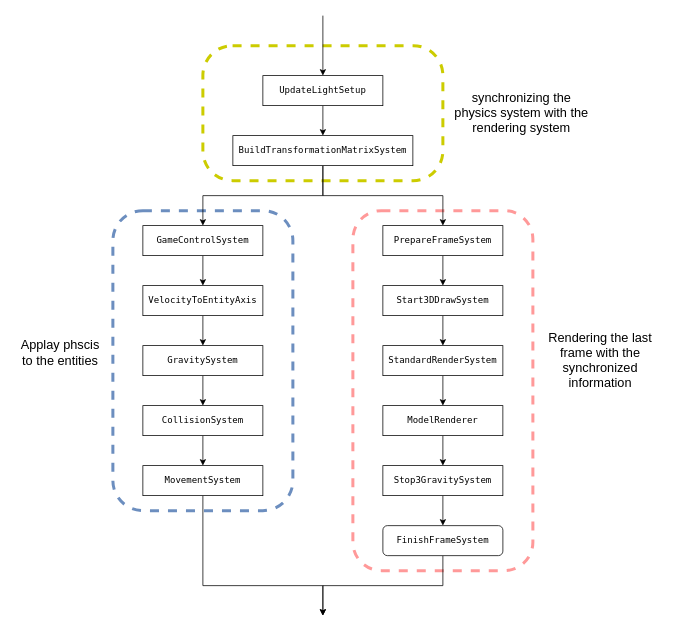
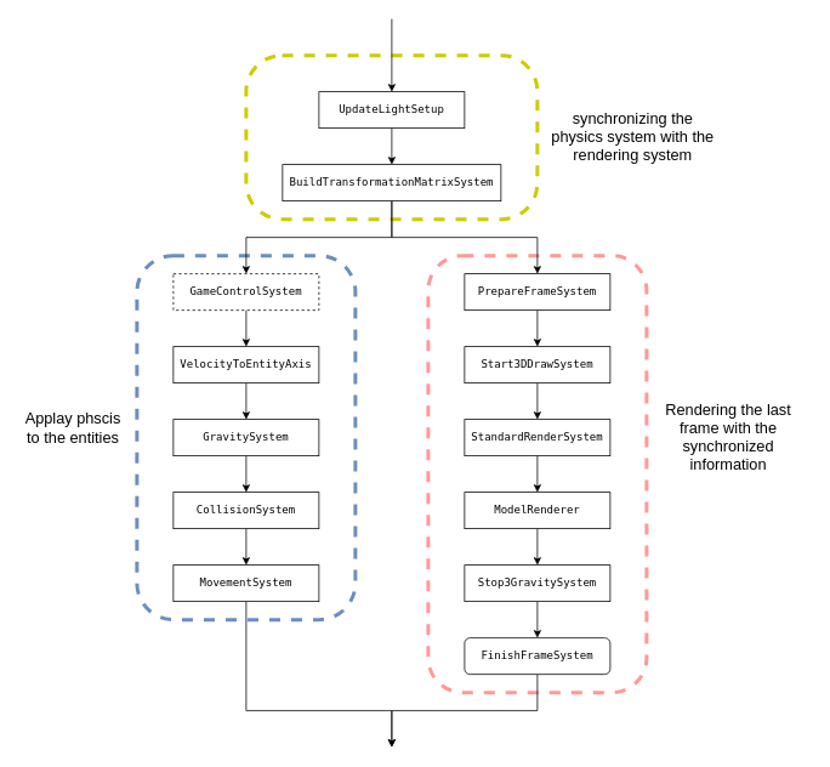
  <mxCell id="0" />
  <mxCell id="1" parent="0" />
  <mxCell id="2" value="" style="rounded=1;whiteSpace=wrap;html=1;dashed=1;strokeColor=#CCCC00;strokeWidth=4;fillColor=none;arcSize=22;" vertex="1" parent="1"><mxGeometry x="270" y="60" width="320" height="180" as="geometry" /></mxCell>
  <mxCell id="3" value="" style="rounded=1;whiteSpace=wrap;html=1;absoluteArcSize=1;arcSize=76;strokeWidth=4;dashed=1;fillColor=none;strokeColor=#FF9999;" vertex="1" parent="1"><mxGeometry x="470" y="280" width="240" height="480" as="geometry" /></mxCell>
  <mxCell id="4" value="" style="rounded=1;whiteSpace=wrap;html=1;absoluteArcSize=1;arcSize=80;strokeWidth=4;fillColor=none;strokeColor=#6c8ebf;dashed=1;perimeterSpacing=10;" vertex="1" parent="1"><mxGeometry x="150" y="280" width="240" height="400" as="geometry" /></mxCell>
  <mxCell id="5" style="edgeStyle=orthogonalEdgeStyle;rounded=0;orthogonalLoop=1;jettySize=auto;html=1;entryX=0.5;entryY=0;entryDx=0;entryDy=0;" edge="1" parent="1" source="6" target="8"><mxGeometry relative="1" as="geometry" /></mxCell>
- <mxCell id="6" value="&lt;code&gt;GameControlSystem&lt;/code&gt;" style="rounded=0;whiteSpace=wrap;html=1;" vertex="1" parent="1"><mxGeometry x="190" y="300" width="160" height="40" as="geometry" /></mxCell>
+ <mxCell id="6" value="&lt;code&gt;GameControlSystem&lt;/code&gt;" style="rounded=0;whiteSpace=wrap;html=1;dashed=1;" vertex="1" parent="1"><mxGeometry x="190" y="300" width="160" height="40" as="geometry" /></mxCell>
  <mxCell id="7" style="edgeStyle=orthogonalEdgeStyle;rounded=0;orthogonalLoop=1;jettySize=auto;html=1;entryX=0.5;entryY=0;entryDx=0;entryDy=0;" edge="1" parent="1" source="8" target="10"><mxGeometry relative="1" as="geometry" /></mxCell>
  <mxCell id="8" value="&lt;code&gt;VelocityToEntityAxis&lt;/code&gt;" style="rounded=0;whiteSpace=wrap;html=1;" vertex="1" parent="1"><mxGeometry x="190" y="380" width="160" height="40" as="geometry" /></mxCell>
  <mxCell id="9" style="edgeStyle=orthogonalEdgeStyle;rounded=0;orthogonalLoop=1;jettySize=auto;html=1;entryX=0.5;entryY=0;entryDx=0;entryDy=0;" edge="1" parent="1" source="10" target="12"><mxGeometry relative="1" as="geometry" /></mxCell>
  <mxCell id="10" value="&lt;code&gt;GravitySystem&lt;/code&gt;" style="rounded=0;whiteSpace=wrap;html=1;" vertex="1" parent="1"><mxGeometry x="190" y="460" width="160" height="40" as="geometry" /></mxCell>
  <mxCell id="11" style="edgeStyle=orthogonalEdgeStyle;rounded=0;orthogonalLoop=1;jettySize=auto;html=1;entryX=0.5;entryY=0;entryDx=0;entryDy=0;" edge="1" parent="1" source="12" target="14"><mxGeometry relative="1" as="geometry" /></mxCell>
  <mxCell id="12" value="&lt;code&gt;CollisionSystem&lt;/code&gt;" style="rounded=0;whiteSpace=wrap;html=1;" vertex="1" parent="1"><mxGeometry x="190" y="540" width="160" height="40" as="geometry" /></mxCell>
  <mxCell id="13" style="edgeStyle=orthogonalEdgeStyle;rounded=0;orthogonalLoop=1;jettySize=auto;html=1;" edge="1" parent="1" source="14"><mxGeometry relative="1" as="geometry"><mxPoint x="430" y="820" as="targetPoint" /><Array as="points"><mxPoint x="270" y="780" /><mxPoint x="430" y="780" /></Array></mxGeometry></mxCell>
  <mxCell id="14" value="&lt;code&gt;MovementSystem&lt;/code&gt;" style="rounded=0;whiteSpace=wrap;html=1;" vertex="1" parent="1"><mxGeometry x="190" y="620" width="160" height="40" as="geometry" /></mxCell>
  <mxCell id="15" style="edgeStyle=orthogonalEdgeStyle;rounded=0;orthogonalLoop=1;jettySize=auto;html=1;entryX=0.5;entryY=0;entryDx=0;entryDy=0;" edge="1" parent="1" source="16" target="19"><mxGeometry relative="1" as="geometry" /></mxCell>
  <mxCell id="16" value="&lt;code&gt;UpdateLightSetup&lt;/code&gt;" style="rounded=0;whiteSpace=wrap;html=1;" vertex="1" parent="1"><mxGeometry x="350" y="100" width="160" height="40" as="geometry" /></mxCell>
  <mxCell id="17" style="edgeStyle=orthogonalEdgeStyle;rounded=0;orthogonalLoop=1;jettySize=auto;html=1;entryX=0.5;entryY=0;entryDx=0;entryDy=0;" edge="1" parent="1" source="19" target="6"><mxGeometry relative="1" as="geometry" /></mxCell>
  <mxCell id="18" style="edgeStyle=orthogonalEdgeStyle;rounded=0;orthogonalLoop=1;jettySize=auto;html=1;" edge="1" parent="1" source="19" target="21"><mxGeometry relative="1" as="geometry" /></mxCell>
  <mxCell id="19" value="&lt;code&gt;BuildTransformationMatrixSystem&lt;/code&gt;" style="rounded=0;whiteSpace=wrap;html=1;" vertex="1" parent="1"><mxGeometry x="310" y="180" width="240" height="40" as="geometry" /></mxCell>
  <mxCell id="20" style="edgeStyle=orthogonalEdgeStyle;rounded=0;orthogonalLoop=1;jettySize=auto;html=1;entryX=0.5;entryY=0;entryDx=0;entryDy=0;" edge="1" parent="1" source="21" target="23"><mxGeometry relative="1" as="geometry" /></mxCell>
  <mxCell id="21" value="&lt;code&gt;PrepareFrameSystem&lt;/code&gt;" style="rounded=0;whiteSpace=wrap;html=1;" vertex="1" parent="1"><mxGeometry x="510" y="300" width="160" height="40" as="geometry" /></mxCell>
  <mxCell id="22" style="edgeStyle=orthogonalEdgeStyle;rounded=0;orthogonalLoop=1;jettySize=auto;html=1;entryX=0.5;entryY=0;entryDx=0;entryDy=0;" edge="1" parent="1" source="23" target="25"><mxGeometry relative="1" as="geometry" /></mxCell>
  <mxCell id="23" value="&lt;code&gt;Start3DDrawSystem&lt;/code&gt;" style="rounded=0;whiteSpace=wrap;html=1;" vertex="1" parent="1"><mxGeometry x="510" y="380" width="160" height="40" as="geometry" /></mxCell>
  <mxCell id="24" style="edgeStyle=orthogonalEdgeStyle;rounded=0;orthogonalLoop=1;jettySize=auto;html=1;entryX=0.5;entryY=0;entryDx=0;entryDy=0;" edge="1" parent="1" source="25" target="27"><mxGeometry relative="1" as="geometry" /></mxCell>
  <mxCell id="25" value="&lt;code&gt;StandardRenderSystem&lt;/code&gt;" style="rounded=0;whiteSpace=wrap;html=1;" vertex="1" parent="1"><mxGeometry x="510" y="460" width="160" height="40" as="geometry" /></mxCell>
  <mxCell id="26" style="edgeStyle=orthogonalEdgeStyle;rounded=0;orthogonalLoop=1;jettySize=auto;html=1;entryX=0.5;entryY=0;entryDx=0;entryDy=0;" edge="1" parent="1" source="27" target="29"><mxGeometry relative="1" as="geometry" /></mxCell>
  <mxCell id="27" value="&lt;code&gt;ModelRenderer&lt;/code&gt;" style="rounded=0;whiteSpace=wrap;html=1;" vertex="1" parent="1"><mxGeometry x="510" y="540" width="160" height="40" as="geometry" /></mxCell>
  <mxCell id="28" style="edgeStyle=orthogonalEdgeStyle;rounded=0;orthogonalLoop=1;jettySize=auto;html=1;entryX=0.5;entryY=0;entryDx=0;entryDy=0;" edge="1" parent="1" source="29" target="31"><mxGeometry relative="1" as="geometry" /></mxCell>
  <mxCell id="29" value="&lt;code&gt;Stop3GravitySystem&lt;/code&gt;" style="rounded=0;whiteSpace=wrap;html=1;" vertex="1" parent="1"><mxGeometry x="510" y="620" width="160" height="40" as="geometry" /></mxCell>
  <mxCell id="30" style="edgeStyle=orthogonalEdgeStyle;rounded=0;orthogonalLoop=1;jettySize=auto;html=1;" edge="1" parent="1" source="31"><mxGeometry relative="1" as="geometry"><mxPoint x="430" y="820" as="targetPoint" /><Array as="points"><mxPoint x="590" y="780" /><mxPoint x="430" y="780" /></Array></mxGeometry></mxCell>
  <mxCell id="31" value="&lt;code&gt;FinishFrameSystem&lt;/code&gt;" style="whiteSpace=wrap;html=1;rounded=1;" vertex="1" parent="1"><mxGeometry x="510" y="700" width="160" height="40" as="geometry" /></mxCell>
  <mxCell id="32" value="" style="endArrow=classic;html=1;entryX=0.5;entryY=0;entryDx=0;entryDy=0;" edge="1" parent="1" target="16"><mxGeometry width="50" height="50" relative="1" as="geometry"><mxPoint x="430" y="20" as="sourcePoint" /><mxPoint x="430" y="-10" as="targetPoint" /></mxGeometry></mxCell>
  <mxCell id="33" value="&lt;font style=&quot;font-size: 17px&quot;&gt;synchronizing the physics system with the rendering system&lt;/font&gt;" style="text;html=1;strokeColor=none;fillColor=none;align=center;verticalAlign=middle;whiteSpace=wrap;rounded=0;dashed=1;" vertex="1" parent="1"><mxGeometry x="600" y="120" width="190" height="60" as="geometry" /></mxCell>
  <mxCell id="34" value="&lt;font style=&quot;font-size: 17px&quot;&gt;Rendering the last frame with the synchronized information&lt;/font&gt;" style="text;html=1;strokeColor=none;fillColor=none;align=center;verticalAlign=middle;whiteSpace=wrap;rounded=0;dashed=1;" vertex="1" parent="1"><mxGeometry x="710" y="435" width="180" height="90" as="geometry" /></mxCell>
  <mxCell id="35" value="&lt;font style=&quot;font-size: 17px&quot;&gt;Applay phscis to the entities&lt;/font&gt;" style="text;html=1;strokeColor=none;fillColor=none;align=center;verticalAlign=middle;whiteSpace=wrap;rounded=0;dashed=1;" vertex="1" parent="1"><mxGeometry x="20" y="440" width="120" height="60" as="geometry" /></mxCell>
